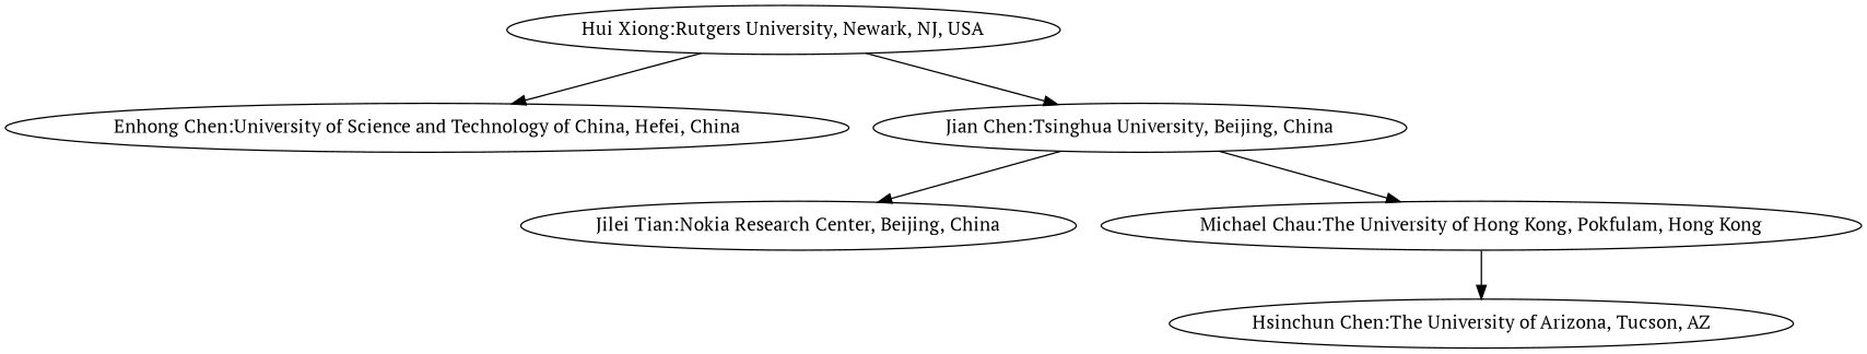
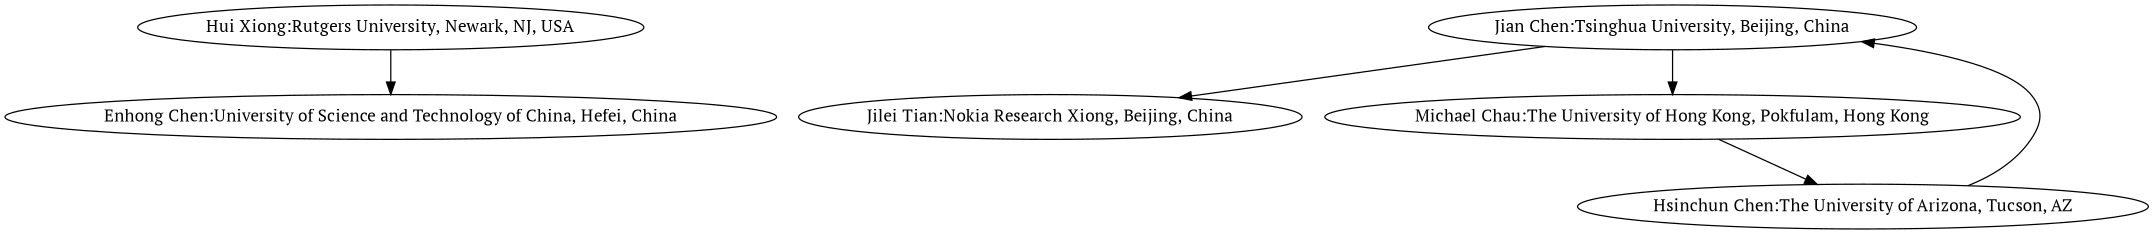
  strict digraph {
    fontname="PT Serif"
    node [fontname="PT Serif"]
    edge [fontname="PT Serif"]
    "Hui Xiong:Rutgers University, Newark, NJ, USA"
    "Enhong Chen:University of Science and Technology of China, Hefei, China"
    "Jian Chen:Tsinghua University, Beijing, China"
-   "Jilei Tian:Nokia Research Center, Beijing, China"
+   "Jilei Tian:Nokia Research Center, Beijing, China" [label="Jilei Tian:Nokia Research Xiong, Beijing, China"]
    "Michael Chau:The University of Hong Kong, Pokfulam, Hong Kong"
    "Hsinchun Chen:The University of Arizona, Tucson, AZ"
    "Hui Xiong:Rutgers University, Newark, NJ, USA" -> "Enhong Chen:University of Science and Technology of China, Hefei, China"
-   "Hui Xiong:Rutgers University, Newark, NJ, USA" -> "Jian Chen:Tsinghua University, Beijing, China"
+   "Hsinchun Chen:The University of Arizona, Tucson, AZ" -> "Jian Chen:Tsinghua University, Beijing, China"
    "Jian Chen:Tsinghua University, Beijing, China" -> "Jilei Tian:Nokia Research Center, Beijing, China"
    "Jian Chen:Tsinghua University, Beijing, China" -> "Michael Chau:The University of Hong Kong, Pokfulam, Hong Kong"
    "Michael Chau:The University of Hong Kong, Pokfulam, Hong Kong" -> "Hsinchun Chen:The University of Arizona, Tucson, AZ"
  }
